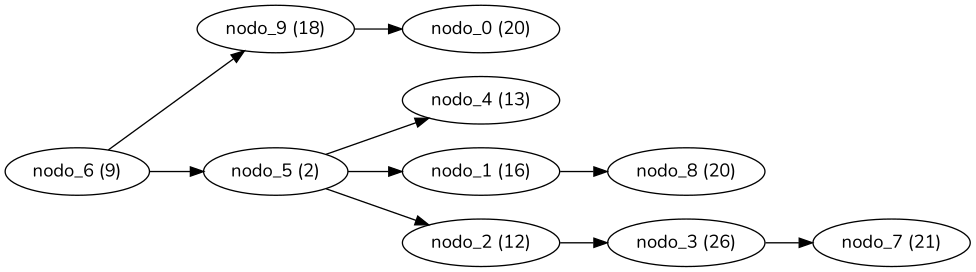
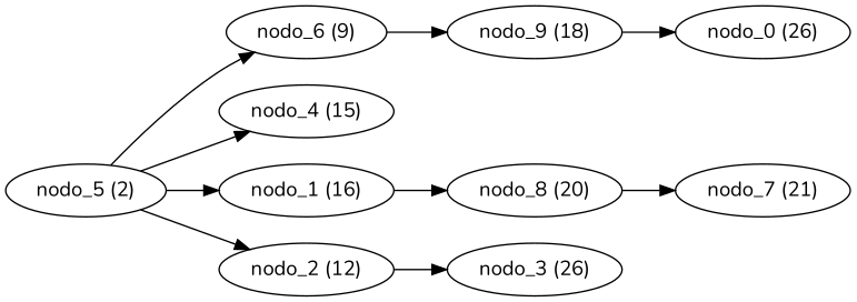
  digraph {
    fontname=Nunito
    rankdir=LR
    node [fontname=Nunito]
    edge [fontname=Nunito]
    n1 [label="nodo_9 (18)"]
-   "nodo_0 (20)"
+   "nodo_0 (20)" [label="nodo_0 (26)"]
    "nodo_8 (20)"
    "nodo_7 (21)"
    "nodo_6 (9)"
    n6 [label="nodo_5 (2)"]
-   "nodo_4 (15)" [label="nodo_4 (13)"]
+   "nodo_4 (15)"
    "nodo_1 (16)"
    "nodo_2 (12)"
    "nodo_3 (26)"
    n1 -> "nodo_0 (20)" [weight=8]
-   "nodo_3 (26)" -> "nodo_7 (21)" [weight=1]
+   "nodo_8 (20)" -> "nodo_7 (21)" [weight=1]
    "nodo_6 (9)" -> n1 [weight=3]
-   "nodo_6 (9)" -> n6 [weight=9]
+   n6 -> "nodo_6 (9)" [weight=9]
    n6 -> "nodo_4 (15)" [weight=15]
    n6 -> "nodo_1 (16)" [weight=16]
    n6 -> "nodo_2 (12)" [weight=12]
    "nodo_1 (16)" -> "nodo_8 (20)" [weight=5]
    "nodo_2 (12)" -> "nodo_3 (26)" [weight=17]
  }
